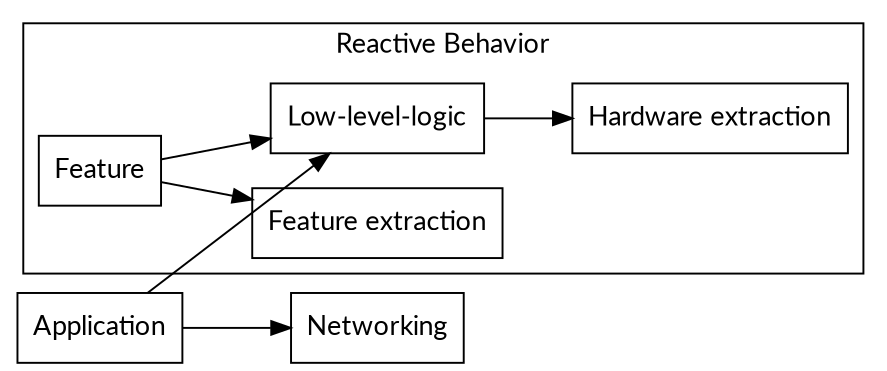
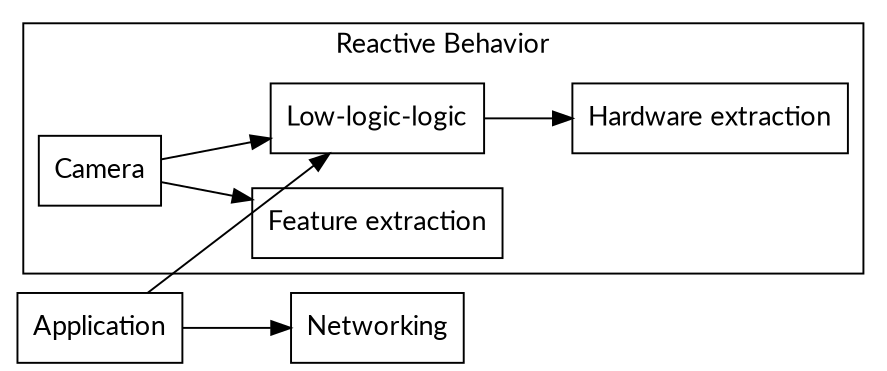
  digraph {
    fontname=Lato
    rankdir=LR
    splines=line
    node [fontname=Lato shape=box]
    edge [fontname=Lato]
-   n1 [label=Feature]
+   n1 [label=Camera]
    n2 [label="Feature extraction"]
-   n3 [label="Low-level-logic"]
+   n3 [label="Low-logic-logic"]
    n4 [label="Hardware extraction"]
    n5 [label=Networking]
    n6 [label=Application]
    subgraph cluster_1 {
      label="Reactive Behavior"
      n1
      n2
      n3
      n4
    }
    n1 -> n2
    n1 -> n3
    n3 -> n4
    n6 -> n3 [constraint=false]
    n6 -> n5
  }
